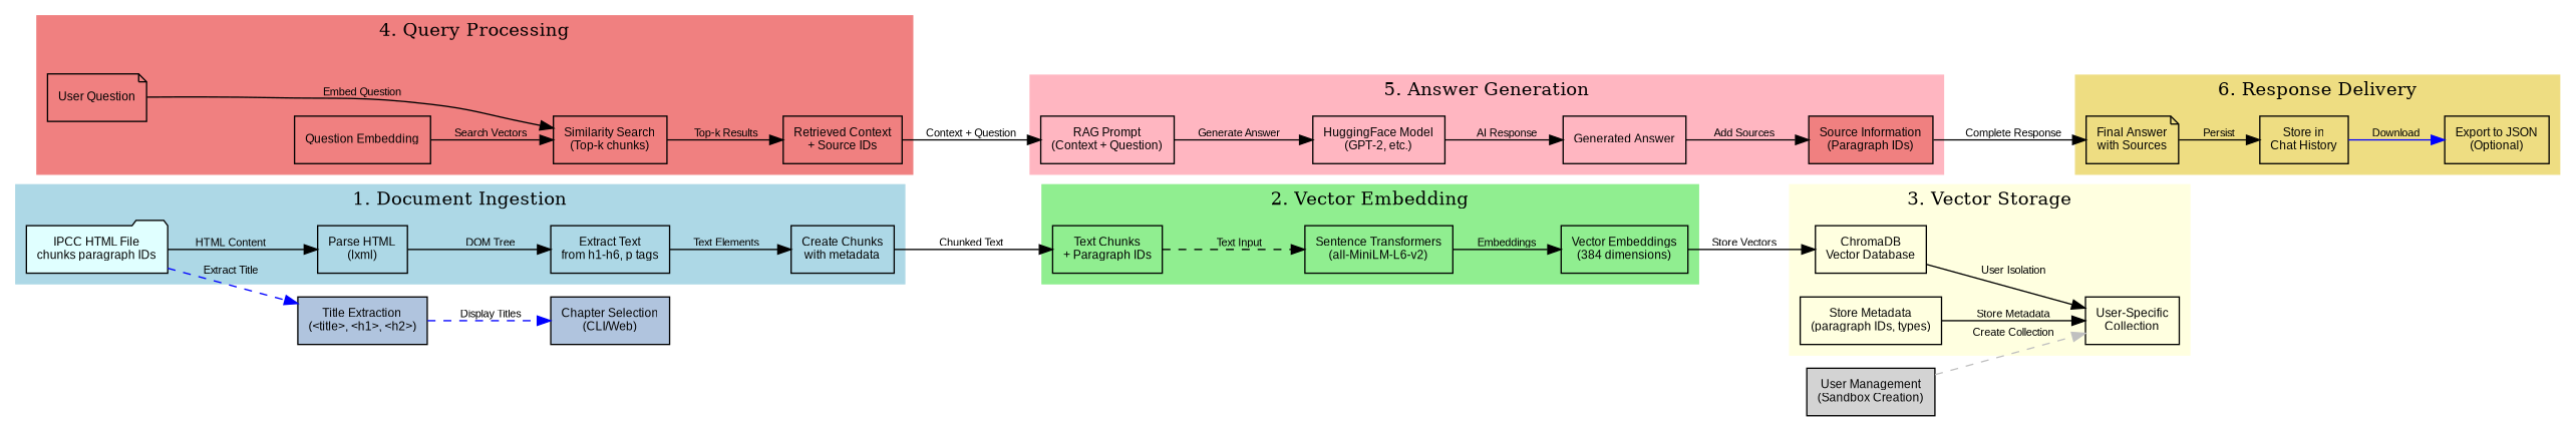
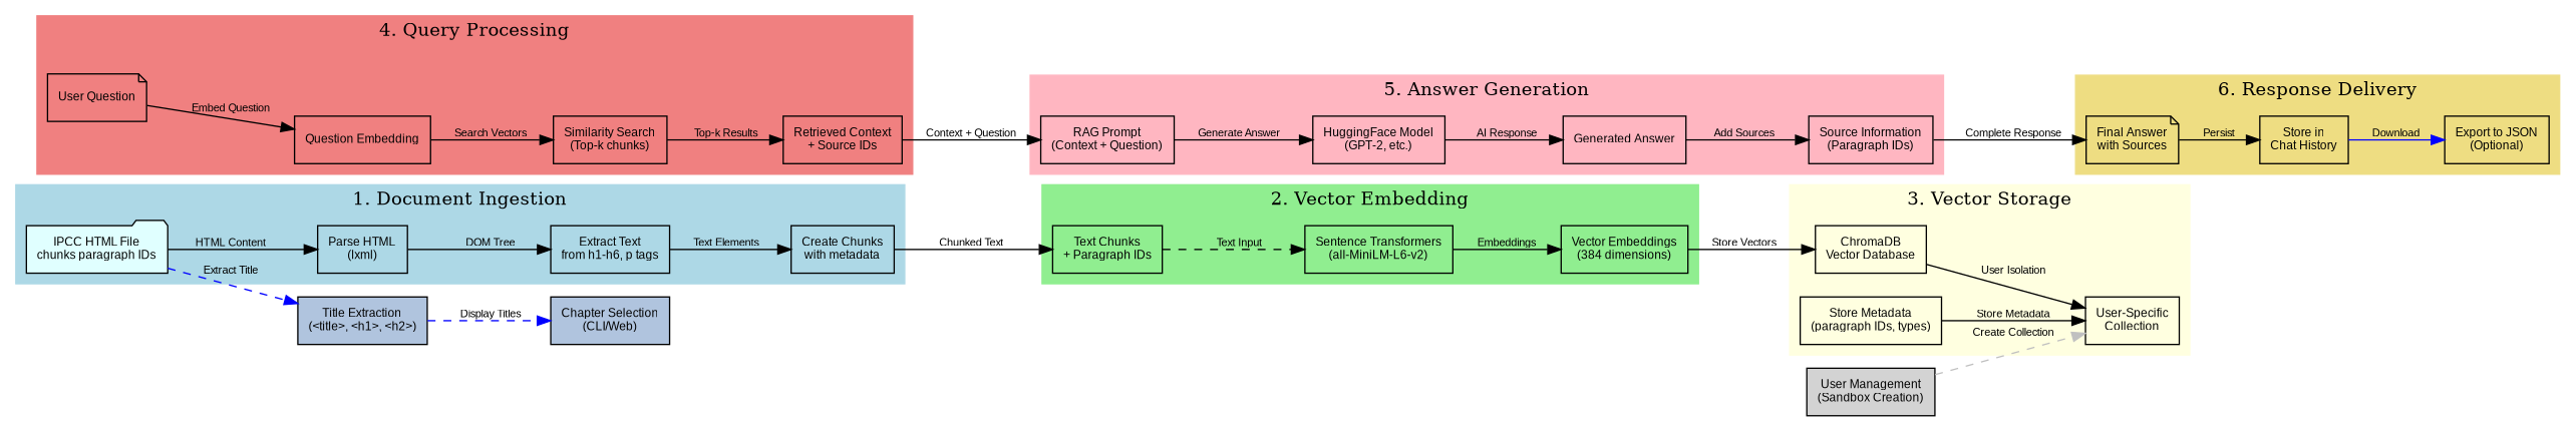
  digraph {
    rankdir=LR
    node [fillcolor=lightcoral fontname=Arial fontsize=9 shape=box style=filled]
    edge [fontname=Arial fontsize=8]
    n1 [fillcolor=lightcyan label="IPCC HTML File\nchunks paragraph IDs" shape=folder]
    n2 [fillcolor=lightblue label="Parse HTML\n(lxml)"]
    n3 [fillcolor=lightblue label="Extract Text\nfrom h1-h6, p tags"]
    n4 [fillcolor=lightblue label="Create Chunks\nwith metadata"]
    n5 [fillcolor=lightgreen label="Text Chunks\n+ Paragraph IDs"]
    n6 [fillcolor=lightgreen label="Sentence Transformers\n(all-MiniLM-L6-v2)"]
    n7 [fillcolor=lightgreen label="Vector Embeddings\n(384 dimensions)"]
    n8 [fillcolor=lightyellow label="ChromaDB\nVector Database"]
    n9 [fillcolor=lightyellow label="User-Specific\nCollection"]
    n10 [fillcolor=lightyellow label="Store Metadata\n(paragraph IDs, types)"]
    n11 [label="User Question" shape=note]
    n12 [label="Question Embedding"]
    n13 [label="Similarity Search\n(Top-k chunks)"]
    n14 [label="Retrieved Context\n+ Source IDs"]
    n15 [fillcolor=lightpink label="RAG Prompt\n(Context + Question)"]
    n16 [fillcolor=lightpink label="HuggingFace Model\n(GPT-2, etc.)"]
    n17 [fillcolor=lightpink label="Generated Answer"]
-   n18 [label="Source Information\n(Paragraph IDs)"]
+   n18 [fillcolor=lightpink label="Source Information\n(Paragraph IDs)"]
    n19 [fillcolor=lightgoldenrod label="Final Answer\nwith Sources" shape=note]
    n20 [fillcolor=lightgoldenrod label="Store in\nChat History"]
    n21 [fillcolor=lightgoldenrod label="Export to JSON\n(Optional)"]
    n22 [fillcolor=lightsteelblue label="Title Extraction\n(<title>, <h1>, <h2>)"]
    n23 [fillcolor=lightsteelblue label="Chapter Selection\n(CLI/Web)"]
    n24 [fillcolor=lightgray label="User Management\n(Sandbox Creation)"]
    subgraph cluster_1 {
      color=lightblue
      label="1. Document Ingestion"
      style=filled
      n1
      n2
      n3
      n4
    }
    subgraph cluster_2 {
      color=lightgreen
      label="2. Vector Embedding"
      style=filled
      n5
      n6
      n7
    }
    subgraph cluster_3 {
      color=lightyellow
      label="3. Vector Storage"
      style=filled
      n8
      n9
      n10
    }
    subgraph cluster_4 {
      color=lightcoral
      label="4. Query Processing"
      style=filled
      n11
      n12
      n13
      n14
    }
    subgraph cluster_5 {
      color=lightpink
      label="5. Answer Generation"
      style=filled
      n15
      n16
      n17
      n18
    }
    subgraph cluster_6 {
      color=lightgoldenrod
      label="6. Response Delivery"
      style=filled
      n19
      n20
      n21
    }
    n1 -> n2 [label="HTML Content"]
    n1 -> n22 [color=blue label="Extract Title" style=dashed]
    n2 -> n3 [label="DOM Tree"]
    n3 -> n4 [label="Text Elements"]
    n4 -> n5 [label="Chunked Text"]
    n5 -> n6 [label="Text Input" style=dashed]
    n6 -> n7 [label=Embeddings]
    n7 -> n8 [label="Store Vectors"]
    n8 -> n9 [label="User Isolation"]
    n10 -> n9 [label="Store Metadata"]
-   n11 -> n13 [label="Embed Question"]
+   n11 -> n12 [label="Embed Question"]
    n12 -> n13 [label="Search Vectors"]
    n13 -> n14 [label="Top-k Results"]
    n14 -> n15 [label="Context + Question"]
    n15 -> n16 [label="Generate Answer"]
    n16 -> n17 [label="AI Response"]
    n17 -> n18 [label="Add Sources"]
    n18 -> n19 [label="Complete Response"]
    n19 -> n20 [label=Persist]
    n20 -> n21 [color=blue label=Download]
    n22 -> n23 [color=blue label="Display Titles" style=dashed]
    n24 -> n9 [color=gray label="Create Collection" style=dashed]
  }
